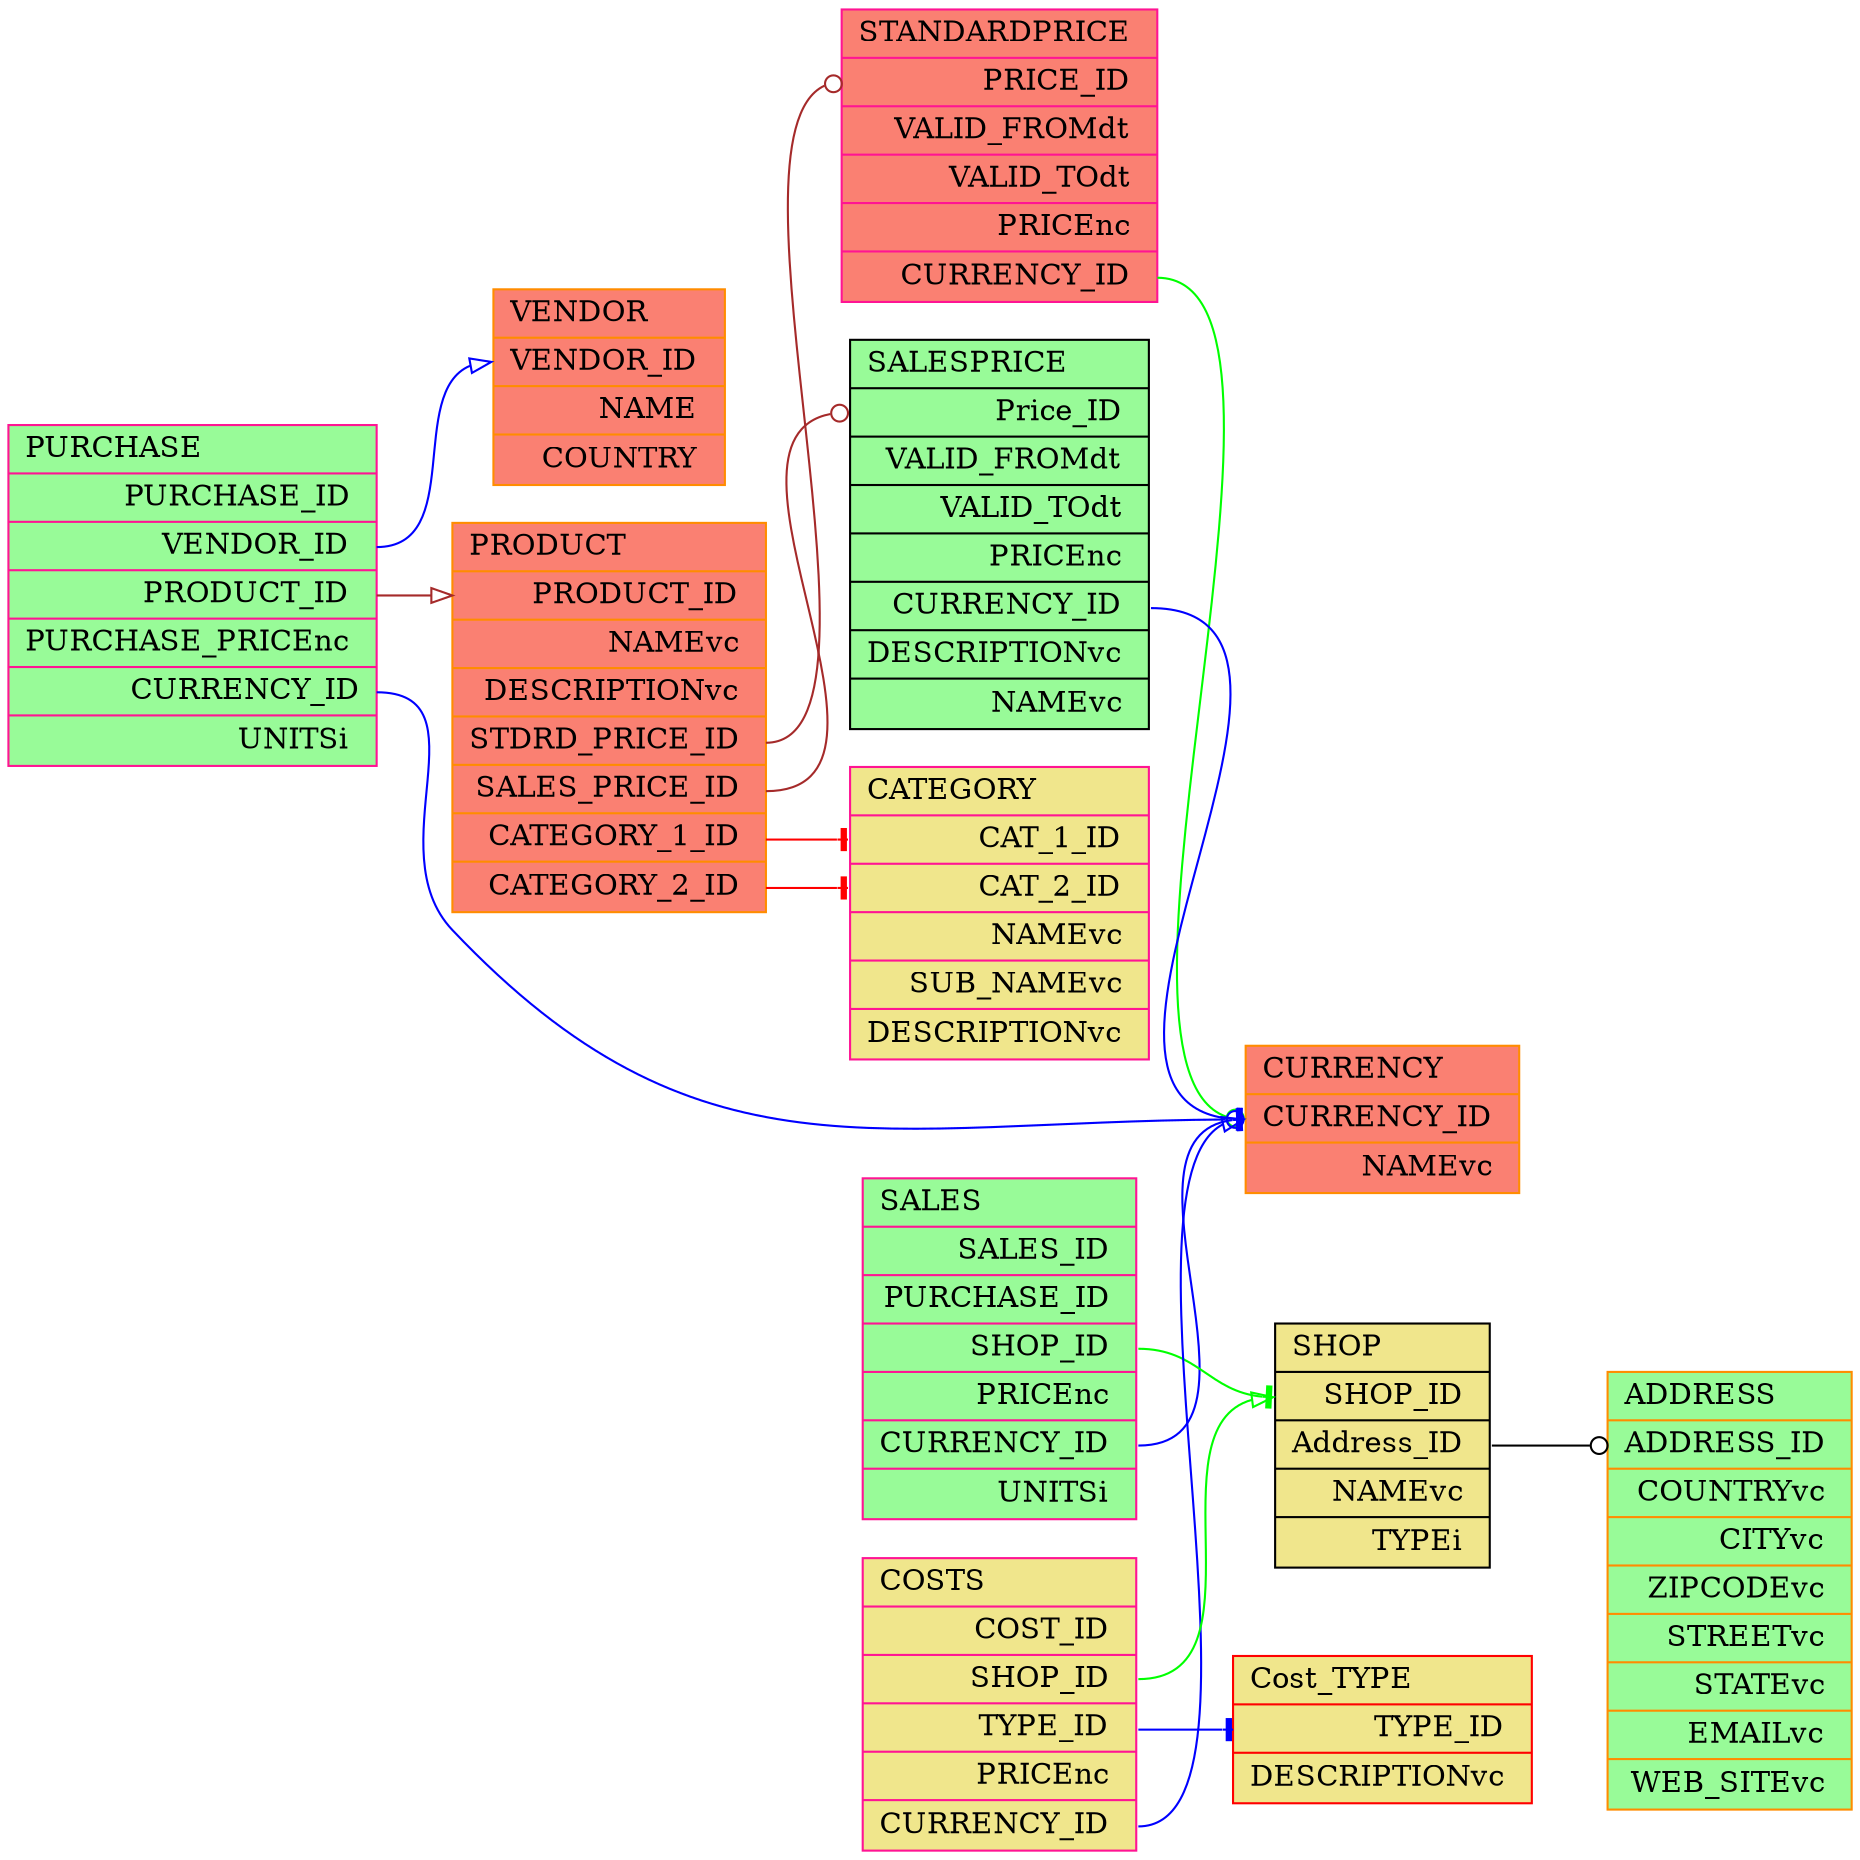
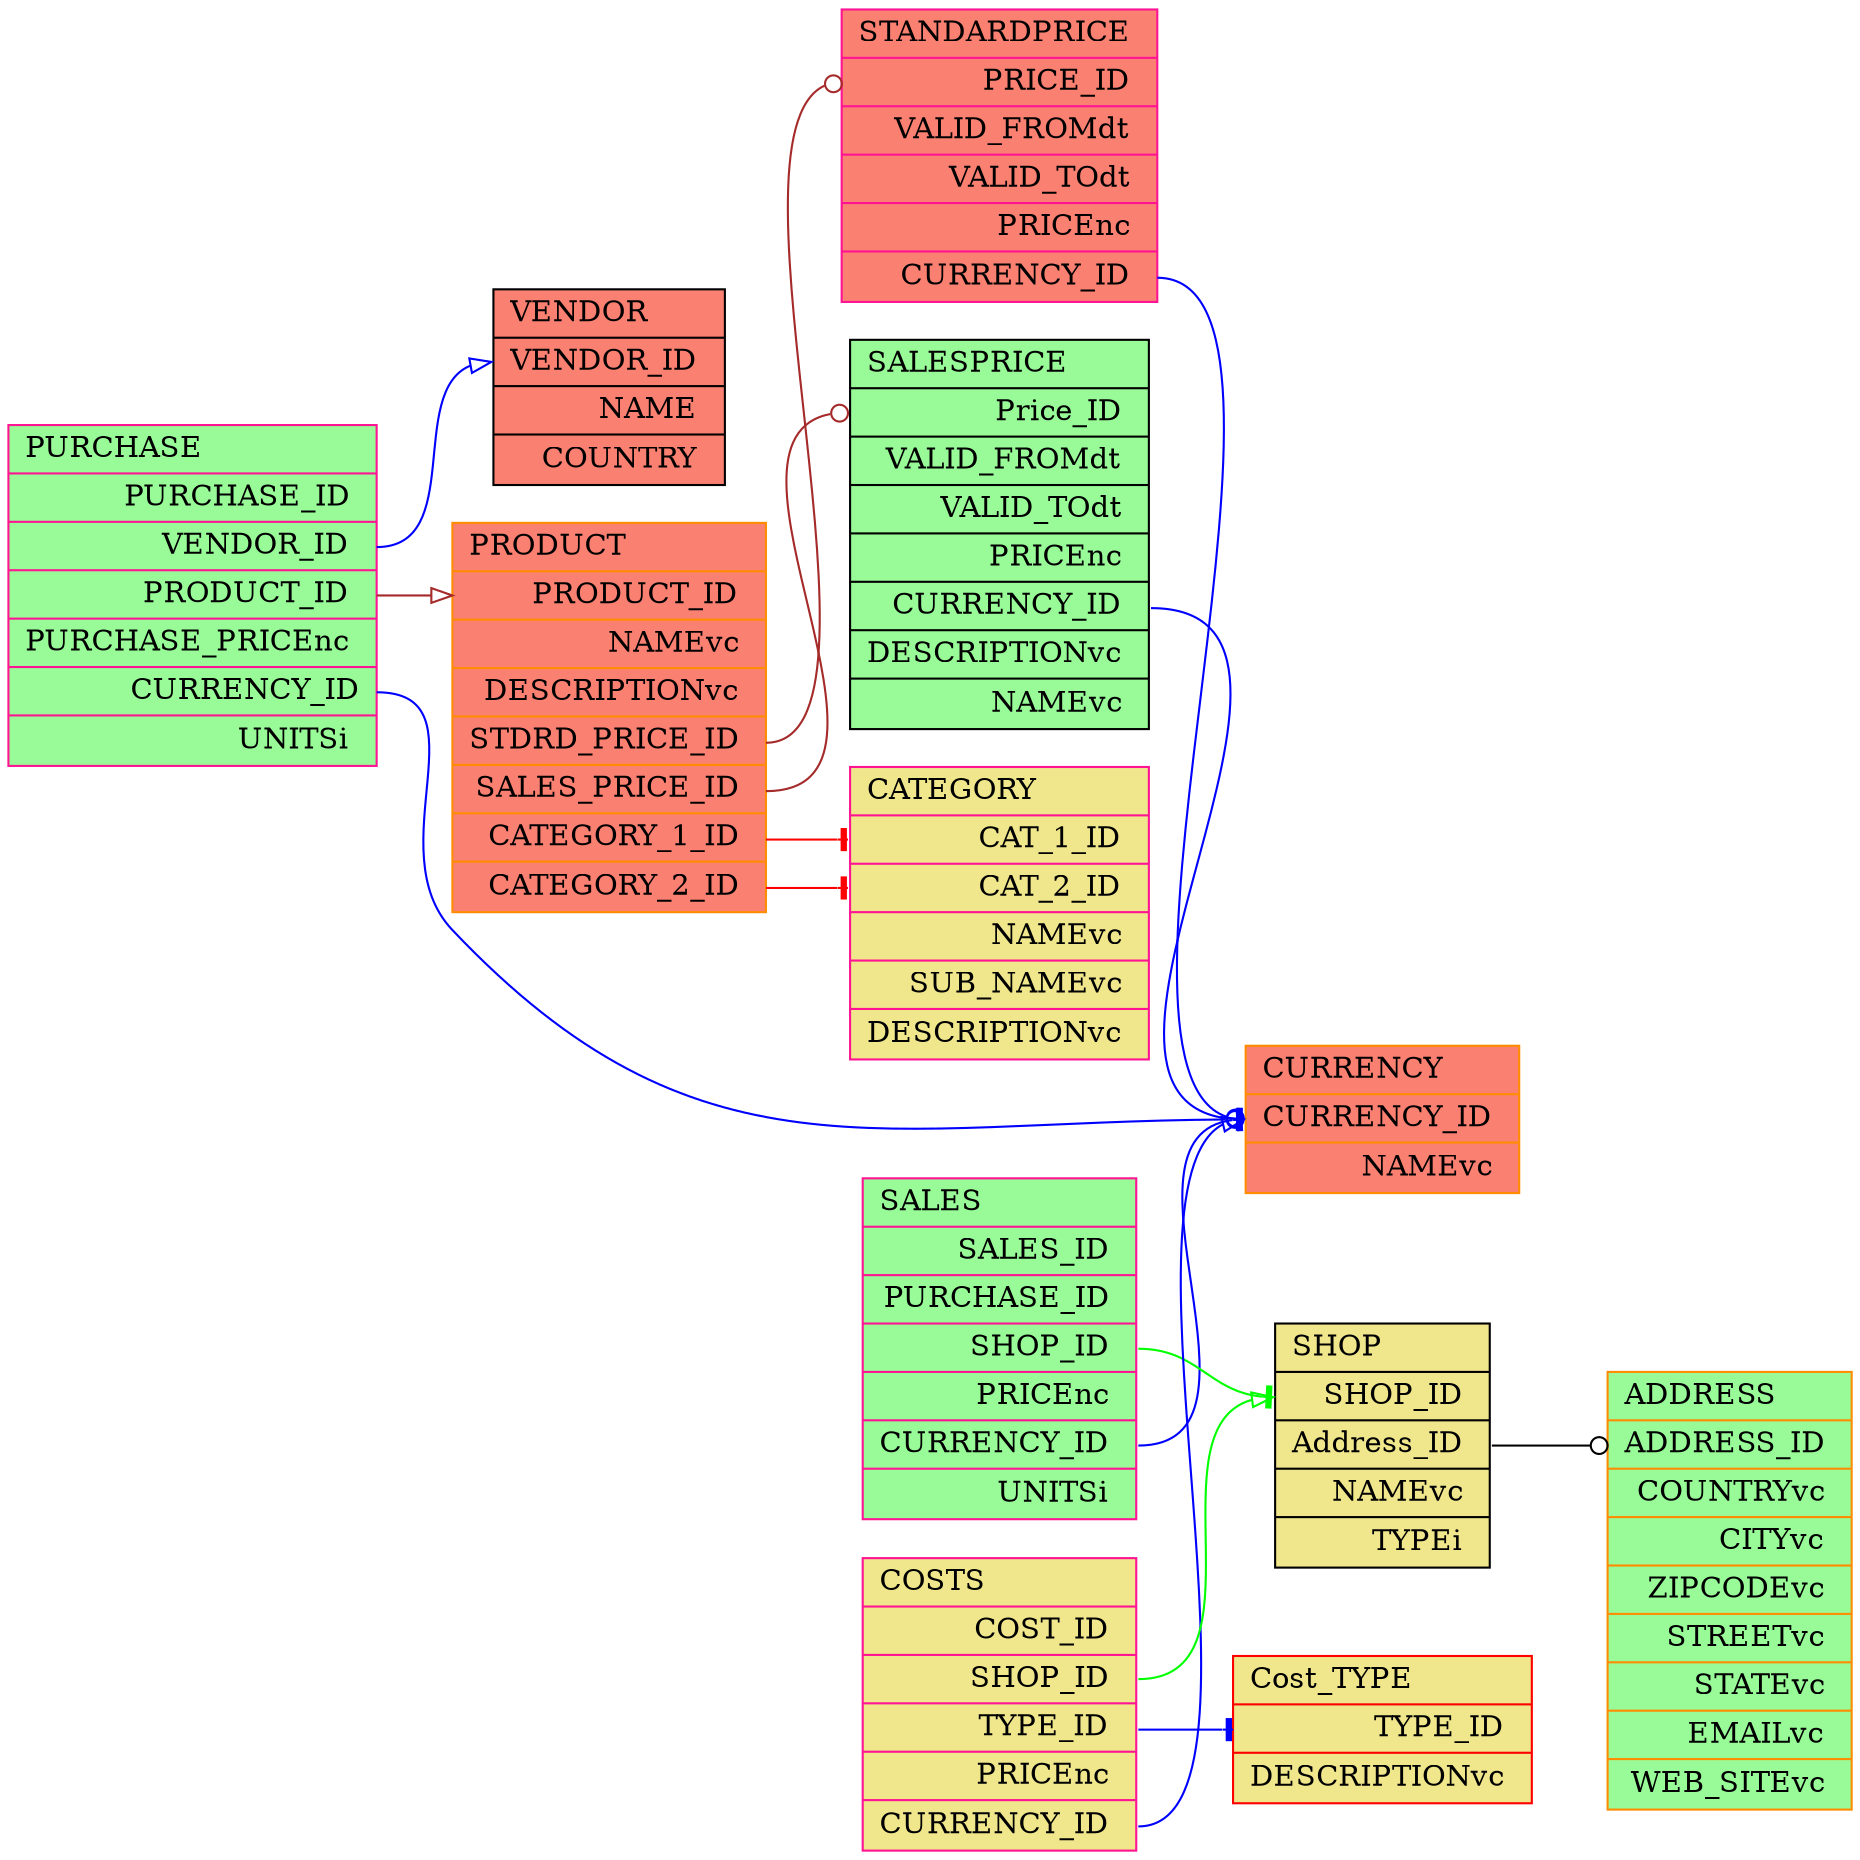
  digraph {
    rankdir=LR
    node [color=deeppink fillcolor=salmon shape=record style=filled]
    edge [arrowhead=tee color=blue headport=Currency_ID tailport=Currency_ID]
    n1 [color=darkorange height=.1 label="PRODUCT \l|<Product_ID> PRODUCT_ID \r|                              NAMEvc \r|                              DESCRIPTIONvc \r|                              <StandardPrice_ID>STDRD_PRICE_ID \r|                              <Sales_Price_ID>SALES_PRICE_ID \r|                              <CAT_1_ID>CATEGORY_1_ID \r|                              <CAT_2_ID>CATEGORY_2_ID \r"]
    n2 [height=.1 label="STANDARDPRICE \l|<Price_ID> PRICE_ID \r|                              VALID_FROMdt \r|                              VALID_TOdt \r|                              PRICEnc \r|                              <Currency_ID>CURRENCY_ID \r"]
    n3 [color=black fillcolor=palegreen height=.1 label="SALESPRICE \l|<Price_ID> Price_ID \r|                              VALID_FROMdt \r|                              VALID_TOdt \r|                              PRICEnc \r|                              <Currency_ID> CURRENCY_ID \r|                              DESCRIPTIONvc \r|                              NAMEvc \r"]
    n4 [fillcolor=khaki height=.1 label="CATEGORY \l|<CAT_1_ID> CAT_1_ID \r|                              <CAT_2_ID> CAT_2_ID \r|                              NAMEvc \r|                              SUB_NAMEvc \r|                              DESCRIPTIONvc \r"]
    n5 [color=darkorange height=.1 label="CURRENCY \l|<Currency_ID> CURRENCY_ID \r|                              NAMEvc \r"]
    n6 [fillcolor=palegreen height=.1 label="PURCHASE \l|<Purchase_ID> PURCHASE_ID \r|                              <Vendor_ID> VENDOR_ID \r|                              <Product_ID> PRODUCT_ID \r|                              PURCHASE_PRICEnc \r|                              <Currency_ID> CURRENCY_ID\r|                              UNITSi \r"]
-   n7 [color=darkorange height=.1 label="VENDOR \l|<Vendor_ID> VENDOR_ID \r|                              NAME \r|                              COUNTRY  \r"]
+   n7 [color=black height=.1 label="VENDOR \l|<Vendor_ID> VENDOR_ID \r|                              NAME \r|                              COUNTRY  \r"]
    n8 [color=black fillcolor=khaki height=.1 label="SHOP \l|<Shop_ID> SHOP_ID \r|                              <Address_ID> Address_ID \r|                              NAMEvc \r|                              TYPEi \r"]
    n9 [color=darkorange fillcolor=palegreen height=.1 label="ADDRESS \l|<Address_ID> ADDRESS_ID \r|                              COUNTRYvc \r|                              CITYvc \r|                              ZIPCODEvc \r|                              STREETvc \r|                              STATEvc \r|                              EMAILvc \r|                              WEB_SITEvc \r"]
    n10 [fillcolor=palegreen height=.1 label="SALES \l|<Sales_ID> SALES_ID \r|                              <Purchase_ID> PURCHASE_ID \r|                              <Shop_ID> SHOP_ID \r|                              PRICEnc \r|                              <Currency_ID> CURRENCY_ID \r|                              UNITSi \r"]
    n11 [fillcolor=khaki height=.1 label="COSTS \l|<COST_ID> COST_ID \r|                              <Shop_ID> SHOP_ID \r|                              <TYPE_ID> TYPE_ID \r|                              PRICEnc \r|                              <Currency_ID> CURRENCY_ID \r"]
    n12 [color=red fillcolor=khaki height=.1 label="Cost_TYPE \l|<TYPE_ID> TYPE_ID \r|                              DESCRIPTIONvc \r"]
    n1 -> n2 [arrowhead=odot color=brown headport=Price_ID tailport=StandardPrice_ID]
    n1 -> n3 [arrowhead=odot color=brown headport=Price_ID tailport=Sales_Price_ID]
    n1 -> n4 [color=red headport=CAT_1_ID tailport=CAT_1_ID]
    n1 -> n4 [color=red headport=CAT_2_ID tailport=CAT_2_ID]
-   n2 -> n5 [arrowhead=odot color=green]
+   n2 -> n5 [arrowhead=odot]
    n3 -> n5
    n6 -> n1 [arrowhead=onormal color=brown headport=Product_ID tailport=Product_ID]
    n6 -> n5 [arrowhead=odot]
    n6 -> n7 [arrowhead=onormal headport=Vendor_ID tailport=Vendor_ID]
    n8 -> n9 [arrowhead=odot color=black headport=Address_ID tailport=Address_ID]
    n10 -> n5
    n10 -> n8 [color=green headport=Shop_ID tailport=Shop_ID]
    n11 -> n5 [arrowhead=onormal]
    n11 -> n8 [arrowhead=onormal color=green headport=Shop_ID tailport=Shop_ID]
    n11 -> n12 [headport=TYPE_ID tailport=TYPE_ID]
  }
